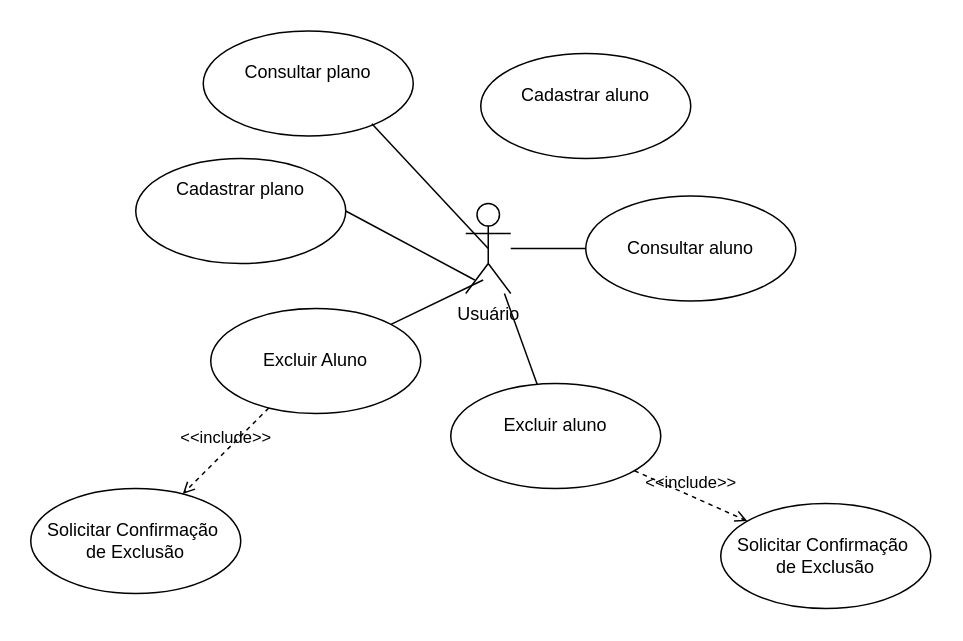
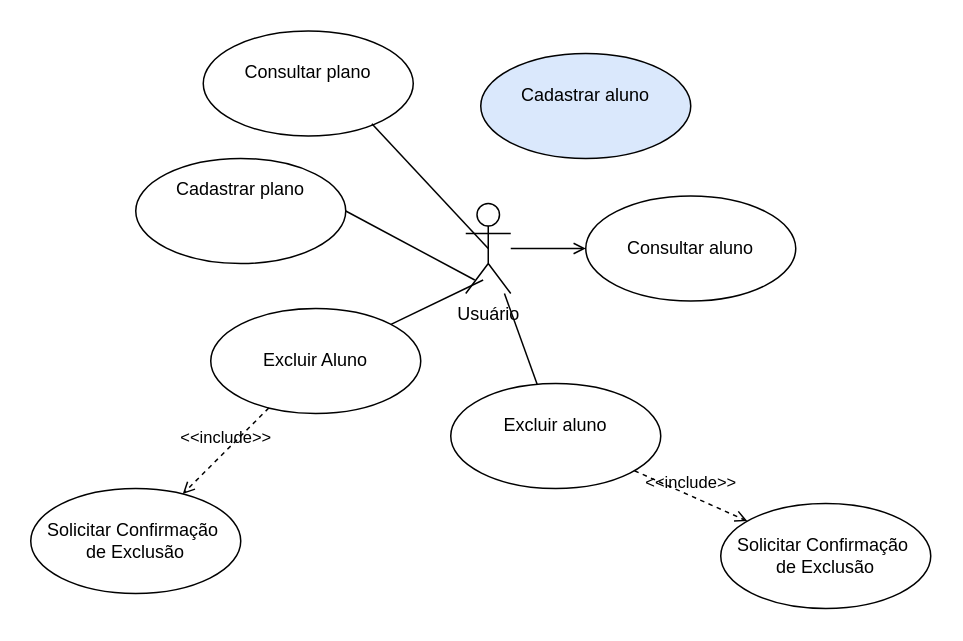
  <mxCell id="0" />
  <mxCell id="1" parent="0" />
  <mxCell id="2" style="rounded=0;orthogonalLoop=1;jettySize=auto;html=1;endArrow=none;endFill=0;" parent="1" source="3" target="6" edge="1"><mxGeometry relative="1" as="geometry" /></mxCell>
  <mxCell id="3" value="&lt;div&gt;Usuário&lt;/div&gt;" style="shape=umlActor;html=1;verticalLabelPosition=bottom;verticalAlign=top;align=center;" parent="1" vertex="1"><mxGeometry x="310" y="135" width="30" height="60" as="geometry" /></mxCell>
- <mxCell id="4" value="Cadastrar aluno&lt;div&gt;&lt;br&gt;&lt;/div&gt;" style="ellipse;whiteSpace=wrap;html=1;" parent="1" vertex="1"><mxGeometry x="320" y="35" width="140" height="70" as="geometry" /></mxCell>
+ <mxCell id="4" value="Cadastrar aluno&lt;div&gt;&lt;br&gt;&lt;/div&gt;" style="ellipse;whiteSpace=wrap;html=1;fillColor=#dae8fc;" parent="1" vertex="1"><mxGeometry x="320" y="35" width="140" height="70" as="geometry" /></mxCell>
  <mxCell id="5" value="Consultar aluno" style="ellipse;whiteSpace=wrap;html=1;" parent="1" vertex="1"><mxGeometry x="390" y="130" width="140" height="70" as="geometry" /></mxCell>
  <mxCell id="6" value="Excluir aluno&lt;div&gt;&lt;br&gt;&lt;/div&gt;" style="ellipse;whiteSpace=wrap;html=1;" parent="1" vertex="1"><mxGeometry x="300" y="255" width="140" height="70" as="geometry" /></mxCell>
- <mxCell id="7" style="rounded=0;orthogonalLoop=1;jettySize=auto;html=1;endArrow=none;endFill=0;" parent="1" source="3" target="5" edge="1"><mxGeometry relative="1" as="geometry" /></mxCell>
+ <mxCell id="7" style="rounded=0;orthogonalLoop=1;jettySize=auto;html=1;endArrow=open;endFill=0;" parent="1" source="3" target="5" edge="1"><mxGeometry relative="1" as="geometry" /></mxCell>
  <mxCell id="8" value="&lt;div&gt;Solicitar Confirmação&amp;nbsp;&lt;/div&gt;&lt;div&gt;de Exclusão&lt;/div&gt;" style="ellipse;whiteSpace=wrap;html=1;" parent="1" vertex="1"><mxGeometry x="480" y="335" width="140" height="70" as="geometry" /></mxCell>
  <mxCell id="9" value="&amp;lt;&amp;lt;include&amp;gt;&amp;gt;" style="edgeStyle=none;html=1;endArrow=open;verticalAlign=bottom;dashed=1;labelBackgroundColor=none;rounded=0;" parent="1" source="6" target="8" edge="1"><mxGeometry width="160" relative="1" as="geometry"><mxPoint x="354" y="375" as="sourcePoint" /><mxPoint x="514" y="375" as="targetPoint" /></mxGeometry></mxCell>
  <mxCell id="10" value="Consultar plano&lt;div&gt;&lt;br&gt;&lt;/div&gt;" style="ellipse;whiteSpace=wrap;html=1;" vertex="1" parent="1"><mxGeometry x="135" y="20" width="140" height="70" as="geometry" /></mxCell>
  <mxCell id="11" value="Cadastrar plano&lt;div&gt;&lt;br&gt;&lt;div&gt;&lt;br&gt;&lt;/div&gt;&lt;/div&gt;" style="ellipse;whiteSpace=wrap;html=1;" vertex="1" parent="1"><mxGeometry x="90" y="105" width="140" height="70" as="geometry" /></mxCell>
  <mxCell id="12" value="Excluir Aluno" style="ellipse;whiteSpace=wrap;html=1;" vertex="1" parent="1"><mxGeometry x="140" y="205" width="140" height="70" as="geometry" /></mxCell>
  <mxCell id="13" value="&amp;lt;&amp;lt;include&amp;gt;&amp;gt;" style="edgeStyle=none;html=1;endArrow=open;verticalAlign=bottom;dashed=1;labelBackgroundColor=none;rounded=0;" edge="1" parent="1" source="12" target="14"><mxGeometry width="160" relative="1" as="geometry"><mxPoint x="433" y="323" as="sourcePoint" /><mxPoint x="130" y="325" as="targetPoint" /><Array as="points" /></mxGeometry></mxCell>
  <mxCell id="14" value="&lt;div&gt;Solicitar Confirmação&amp;nbsp;&lt;/div&gt;&lt;div&gt;de Exclusão&lt;/div&gt;" style="ellipse;whiteSpace=wrap;html=1;" vertex="1" parent="1"><mxGeometry x="20" y="325" width="140" height="70" as="geometry" /></mxCell>
  <mxCell id="15" value="" style="endArrow=none;html=1;rounded=0;entryX=0.2;entryY=0.85;entryDx=0;entryDy=0;entryPerimeter=0;exitX=1;exitY=0.5;exitDx=0;exitDy=0;" edge="1" parent="1" source="11" target="3"><mxGeometry width="50" height="50" relative="1" as="geometry"><mxPoint x="240" y="145" as="sourcePoint" /><mxPoint x="270" y="85" as="targetPoint" /></mxGeometry></mxCell>
  <mxCell id="16" value="" style="endArrow=none;html=1;rounded=0;entryX=0.387;entryY=0.85;entryDx=0;entryDy=0;entryPerimeter=0;" edge="1" parent="1" source="12" target="3"><mxGeometry width="50" height="50" relative="1" as="geometry"><mxPoint x="230" y="145" as="sourcePoint" /><mxPoint x="326" y="196" as="targetPoint" /></mxGeometry></mxCell>
  <mxCell id="17" value="" style="endArrow=none;html=1;rounded=0;entryX=0.5;entryY=0.5;entryDx=0;entryDy=0;entryPerimeter=0;exitX=0.803;exitY=0.883;exitDx=0;exitDy=0;exitPerimeter=0;" edge="1" parent="1" source="10" target="3"><mxGeometry width="50" height="50" relative="1" as="geometry"><mxPoint x="240" y="150" as="sourcePoint" /><mxPoint x="326" y="196" as="targetPoint" /><Array as="points" /></mxGeometry></mxCell>
